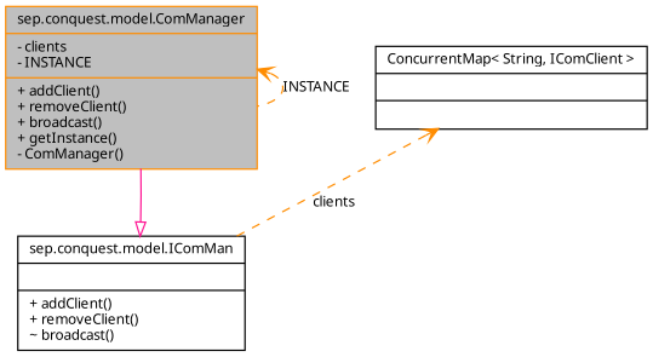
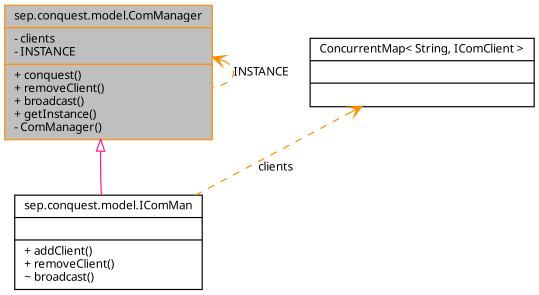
  digraph {
    node [color=black fillcolor=white fontname="FreeSans.ttf" fontsize=10 shape=record style=filled]
    edge [arrowtail=open color=darkorange dir=back fontname="FreeSans.ttf" fontsize=10 labelfontname="FreeSans.ttf" labelfontsize=10 style=dashed]
-   n1 [color=darkorange fillcolor=grey75 fontcolor=black height=0.2 label="{sep.conquest.model.ComManager\n|- clients\l- INSTANCE\l|+ addClient()\l+ removeClient()\l+ broadcast()\l+ getInstance()\l- ComManager()\l}" width=0.4]
+   n1 [color=darkorange fillcolor=grey75 fontcolor=black height=0.2 label="{sep.conquest.model.ComManager\n|- clients\l- INSTANCE\l|+ conquest()\l+ removeClient()\l+ broadcast()\l+ getInstance()\l- ComManager()\l}" width=0.4]
    n2 [height=0.2 label="{sep.conquest.model.IComMan\n||+ addClient()\l+ removeClient()\l~ broadcast()\l}" width=0.4]
    n3 [height=0.2 label="{ConcurrentMap\< String, IComClient \>\n||}" width=0.4]
    n1 -> n1 [label=INSTANCE]
-   n2 -> n1 [arrowtail=empty color=deeppink style=solid]
+   n1 -> n2 [arrowtail=empty color=deeppink style=solid]
    n3 -> n2 [label=clients]
  }
